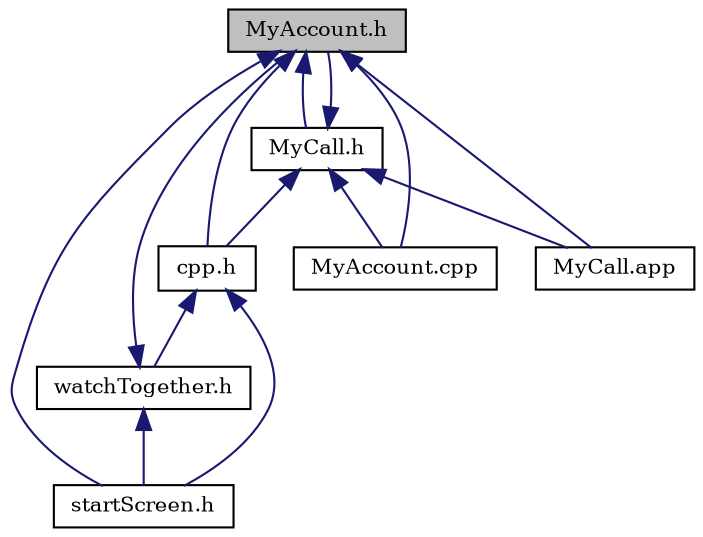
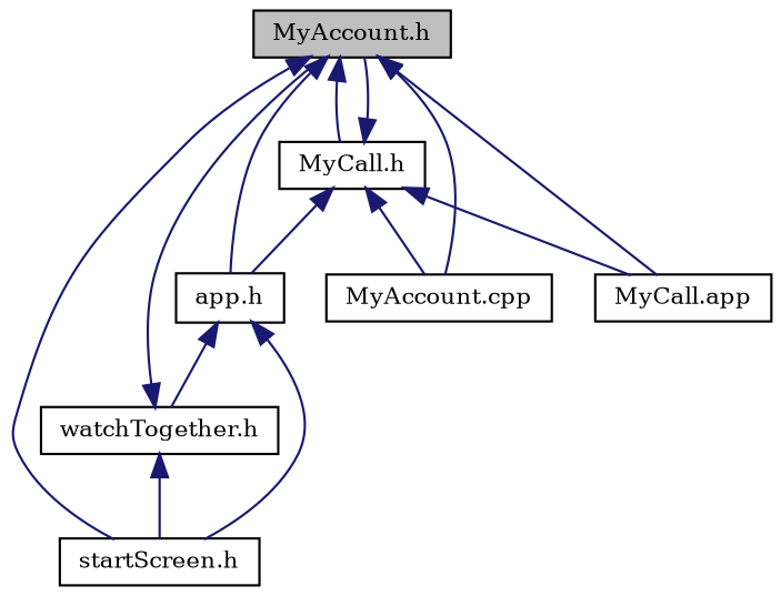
  digraph {
    fontname="DejaVu Serif"
    node [color=black fillcolor=white fontname="DejaVu Serif" fontsize=10 shape=record style=filled]
    edge [color=midnightblue dir=back fontname="DejaVu Serif" fontsize=10 labelfontname=Helvetica labelfontsize=10 style=solid]
    n1 [fillcolor=grey75 fontcolor=black height=0.2 label="MyAccount.h" width=0.4]
-   n2 [height=0.2 label="cpp.h" width=0.4]
+   n2 [height=0.2 label="app.h" width=0.4]
    n3 [height=0.2 label="startScreen.h" width=0.4]
    n4 [height=0.2 label="MyCall.h" width=0.4]
    n5 [height=0.2 label="MyAccount.cpp" width=0.4]
    n6 [height=0.2 label="MyCall.app" width=0.4]
    n7 [height=0.2 label="watchTogether.h" width=0.4]
    n1 -> n2
    n1 -> n3
    n1 -> n4
    n1 -> n5
    n1 -> n6
    n2 -> n3
    n2 -> n7
    n4 -> n1
    n4 -> n2
    n4 -> n5
    n4 -> n6
    n7 -> n1
    n7 -> n3
  }
